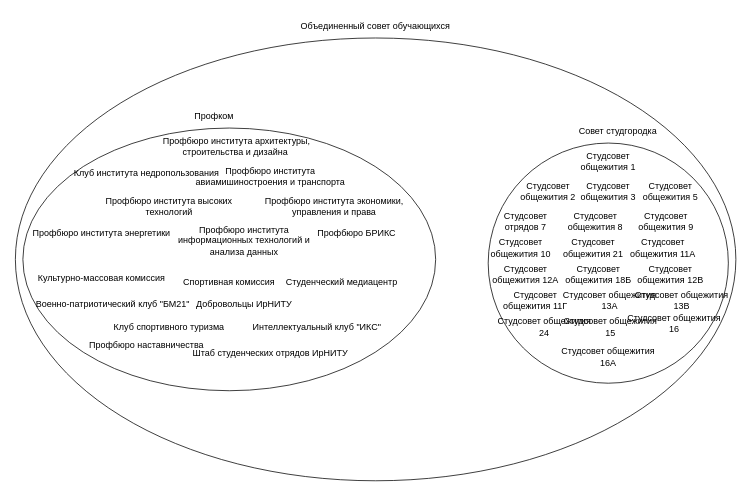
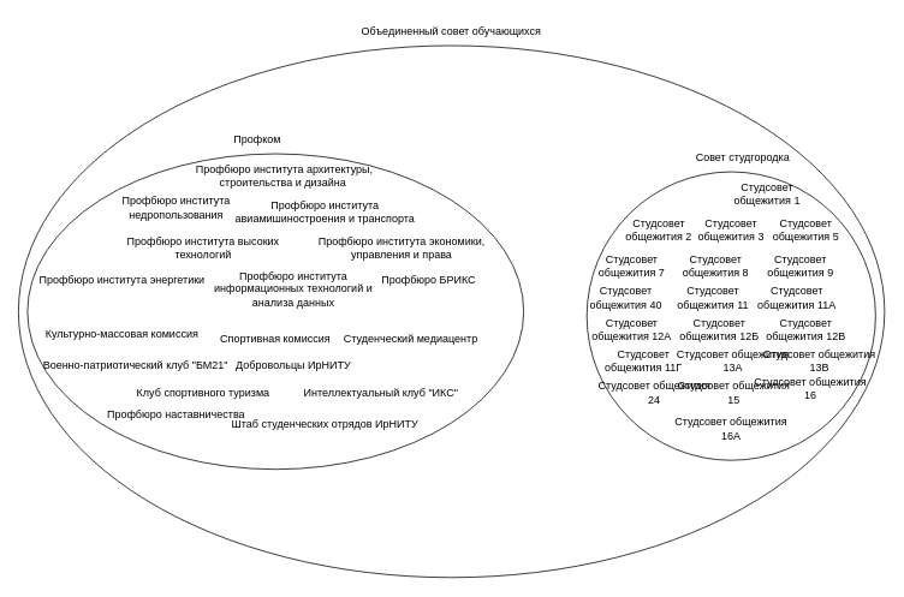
  <mxCell id="0" />
  <mxCell id="1" parent="0" />
  <mxCell id="2" value="" style="ellipse;whiteSpace=wrap;html=1;" parent="1" vertex="1"><mxGeometry y="50" width="960" height="590" as="geometry" x="20" /></mxCell>
  <mxCell id="3" value="" style="ellipse;whiteSpace=wrap;html=1;" parent="1" vertex="1"><mxGeometry x="30" y="170" width="550" height="350" as="geometry" /></mxCell>
  <mxCell id="4" value="Объединенный совет обучающихся" style="text;html=1;strokeColor=none;fillColor=none;align=center;verticalAlign=middle;whiteSpace=wrap;rounded=0;" parent="1" vertex="1"><mxGeometry x="385" y="20" width="230" height="30" as="geometry" /></mxCell>
  <mxCell id="5" value="Профком" style="text;html=1;strokeColor=none;fillColor=none;align=center;verticalAlign=middle;whiteSpace=wrap;rounded=0;" parent="1" vertex="1"><mxGeometry x="255" y="140" width="60" height="30" as="geometry" /></mxCell>
  <mxCell id="6" value="" style="ellipse;whiteSpace=wrap;html=1;aspect=fixed;" parent="1" vertex="1"><mxGeometry x="650" y="190" width="320" height="320" as="geometry" /></mxCell>
  <mxCell id="7" value="Совет студгородка" style="text;html=1;strokeColor=none;fillColor=none;align=center;verticalAlign=middle;whiteSpace=wrap;rounded=0;" parent="1" vertex="1"><mxGeometry x="763" y="160" width="120" height="30" as="geometry" /></mxCell>
- <mxCell id="8" value="Студсовет общежития 1" style="text;html=1;strokeColor=none;fillColor=none;align=center;verticalAlign=middle;whiteSpace=wrap;rounded=0;" parent="1" vertex="1"><mxGeometry x="770" y="200" width="80" height="30" as="geometry" /></mxCell>
+ <mxCell id="8" value="Студсовет общежития 1" style="text;html=1;strokeColor=none;fillColor=none;align=center;verticalAlign=middle;whiteSpace=wrap;rounded=0;" parent="1" vertex="1"><mxGeometry x="810" y="200" width="80" height="30" as="geometry" /></mxCell>
  <mxCell id="9" value="Студсовет общежития 2" style="text;html=1;strokeColor=none;fillColor=none;align=center;verticalAlign=middle;whiteSpace=wrap;rounded=0;" parent="1" vertex="1"><mxGeometry x="690" y="240" width="80" height="30" as="geometry" /></mxCell>
  <mxCell id="10" value="Профбюро института архитектуры, строительства и дизайна&amp;nbsp;" style="text;html=1;strokeColor=none;fillColor=none;align=center;verticalAlign=middle;whiteSpace=wrap;rounded=0;" parent="1" vertex="1"><mxGeometry x="210" y="175" width="210" height="40" as="geometry" /></mxCell>
- <mxCell id="11" value="Клуб института недропользования" style="text;html=1;strokeColor=none;fillColor=none;align=center;verticalAlign=middle;whiteSpace=wrap;rounded=0;" parent="1" vertex="1"><mxGeometry x="90" y="210" width="210" height="40" as="geometry" /></mxCell>
+ <mxCell id="11" value="Профбюро института недропользования" style="text;html=1;strokeColor=none;fillColor=none;align=center;verticalAlign=middle;whiteSpace=wrap;rounded=0;" parent="1" vertex="1"><mxGeometry x="90" y="210" width="210" height="40" as="geometry" /></mxCell>
  <mxCell id="12" value="Профбюро института авиамишиностроения и транспорта" style="text;html=1;strokeColor=none;fillColor=none;align=center;verticalAlign=middle;whiteSpace=wrap;rounded=0;" parent="1" vertex="1"><mxGeometry x="255" y="215" width="210" height="40" as="geometry" /></mxCell>
  <mxCell id="13" value="Профбюро института экономики, управления и права" style="text;html=1;strokeColor=none;fillColor=none;align=center;verticalAlign=middle;whiteSpace=wrap;rounded=0;" parent="1" vertex="1"><mxGeometry x="340" y="255" width="210" height="40" as="geometry" /></mxCell>
  <mxCell id="14" value="Профбюро института высоких технологий" style="text;html=1;strokeColor=none;fillColor=none;align=center;verticalAlign=middle;whiteSpace=wrap;rounded=0;" parent="1" vertex="1"><mxGeometry x="120" y="255" width="210" height="40" as="geometry" /></mxCell>
  <mxCell id="15" value="Профбюро института энергетики" style="text;html=1;strokeColor=none;fillColor=none;align=center;verticalAlign=middle;whiteSpace=wrap;rounded=0;" parent="1" vertex="1"><mxGeometry x="30" y="290" width="210" height="40" as="geometry" /></mxCell>
  <mxCell id="16" value="Профбюро института информационных технологий и анализа данных" style="text;html=1;strokeColor=none;fillColor=none;align=center;verticalAlign=middle;whiteSpace=wrap;rounded=0;" parent="1" vertex="1"><mxGeometry x="220" y="300" width="210" height="40" as="geometry" /></mxCell>
  <mxCell id="17" value="Профбюро БРИКС" style="text;html=1;strokeColor=none;fillColor=none;align=center;verticalAlign=middle;whiteSpace=wrap;rounded=0;" parent="1" vertex="1"><mxGeometry x="370" y="290" width="210" height="40" as="geometry" /></mxCell>
  <mxCell id="18" value="Культурно-массовая комиссия" style="text;html=1;strokeColor=none;fillColor=none;align=center;verticalAlign=middle;whiteSpace=wrap;rounded=0;" parent="1" vertex="1"><mxGeometry x="30" y="350" width="210" height="40" as="geometry" /></mxCell>
  <mxCell id="19" value="Студенческий медиацентр" style="text;html=1;strokeColor=none;fillColor=none;align=center;verticalAlign=middle;whiteSpace=wrap;rounded=0;" parent="1" vertex="1"><mxGeometry x="350" y="355" width="210" height="40" as="geometry" /></mxCell>
  <mxCell id="20" value="Спортивная комиссия" style="text;html=1;strokeColor=none;fillColor=none;align=center;verticalAlign=middle;whiteSpace=wrap;rounded=0;" parent="1" vertex="1"><mxGeometry x="200" y="355" width="210" height="40" as="geometry" /></mxCell>
  <mxCell id="21" value="Добровольцы ИрНИТУ" style="text;html=1;strokeColor=none;fillColor=none;align=center;verticalAlign=middle;whiteSpace=wrap;rounded=0;" parent="1" vertex="1"><mxGeometry x="220" y="385" width="210" height="40" as="geometry" /></mxCell>
  <mxCell id="22" value="Военно-патриотический клуб &quot;БМ21&quot;" style="text;html=1;strokeColor=none;fillColor=none;align=center;verticalAlign=middle;whiteSpace=wrap;rounded=0;" parent="1" vertex="1"><mxGeometry x="45" y="385" width="210" height="40" as="geometry" /></mxCell>
  <mxCell id="23" value="Интеллектуальный клуб &quot;ИКС&quot;" style="text;html=1;strokeColor=none;fillColor=none;align=center;verticalAlign=middle;whiteSpace=wrap;rounded=0;" parent="1" vertex="1"><mxGeometry x="317" y="415" width="210" height="40" as="geometry" /></mxCell>
  <mxCell id="24" value="Клуб спортивного туризма" style="text;html=1;strokeColor=none;fillColor=none;align=center;verticalAlign=middle;whiteSpace=wrap;rounded=0;" parent="1" vertex="1"><mxGeometry x="120" y="415" width="210" height="40" as="geometry" /></mxCell>
  <mxCell id="25" value="Профбюро наставничества" style="text;html=1;strokeColor=none;fillColor=none;align=center;verticalAlign=middle;whiteSpace=wrap;rounded=0;" parent="1" vertex="1"><mxGeometry x="90" y="440" width="210" height="40" as="geometry" /></mxCell>
  <mxCell id="26" value="Штаб студенческих отрядов ИрНИТУ" style="text;html=1;strokeColor=none;fillColor=none;align=center;verticalAlign=middle;whiteSpace=wrap;rounded=0;" parent="1" vertex="1"><mxGeometry x="255" y="450" width="210" height="40" as="geometry" /></mxCell>
  <mxCell id="27" value="Студсовет общежития 3" style="text;html=1;strokeColor=none;fillColor=none;align=center;verticalAlign=middle;whiteSpace=wrap;rounded=0;" vertex="1" parent="1"><mxGeometry x="770" y="240" width="80" height="30" as="geometry" /></mxCell>
  <mxCell id="28" value="Студсовет общежития 5" style="text;html=1;strokeColor=none;fillColor=none;align=center;verticalAlign=middle;whiteSpace=wrap;rounded=0;" vertex="1" parent="1"><mxGeometry x="853" y="240" width="80" height="30" as="geometry" /></mxCell>
- <mxCell id="29" value="Студсовет отрядов 7" style="text;html=1;strokeColor=none;fillColor=none;align=center;verticalAlign=middle;whiteSpace=wrap;rounded=0;" vertex="1" parent="1"><mxGeometry x="660" y="280" width="80" height="30" as="geometry" /></mxCell>
+ <mxCell id="29" value="Студсовет общежития 7" style="text;html=1;strokeColor=none;fillColor=none;align=center;verticalAlign=middle;whiteSpace=wrap;rounded=0;" vertex="1" parent="1"><mxGeometry x="660" y="280" width="80" height="30" as="geometry" /></mxCell>
  <mxCell id="30" value="Студсовет общежития 8" style="text;html=1;strokeColor=none;fillColor=none;align=center;verticalAlign=middle;whiteSpace=wrap;rounded=0;" vertex="1" parent="1"><mxGeometry x="753" y="280" width="80" height="30" as="geometry" /></mxCell>
  <mxCell id="31" value="Студсовет общежития 9" style="text;html=1;strokeColor=none;fillColor=none;align=center;verticalAlign=middle;whiteSpace=wrap;rounded=0;" vertex="1" parent="1"><mxGeometry x="847" y="280" width="80" height="30" as="geometry" /></mxCell>
- <mxCell id="32" value="Студсовет общежития 10" style="text;html=1;strokeColor=none;fillColor=none;align=center;verticalAlign=middle;whiteSpace=wrap;rounded=0;" vertex="1" parent="1"><mxGeometry x="645" y="320" width="97" height="20" as="geometry" /></mxCell>
- <mxCell id="33" value="Студсовет общежития 21" style="text;html=1;strokeColor=none;fillColor=none;align=center;verticalAlign=middle;whiteSpace=wrap;rounded=0;" vertex="1" parent="1"><mxGeometry x="740" y="315" width="100" height="30" as="geometry" /></mxCell>
+ <mxCell id="32" value="Студсовет общежития 40" style="text;html=1;strokeColor=none;fillColor=none;align=center;verticalAlign=middle;whiteSpace=wrap;rounded=0;" vertex="1" parent="1"><mxGeometry x="645" y="320" width="97" height="20" as="geometry" /></mxCell>
+ <mxCell id="33" value="Студсовет общежития 11" style="text;html=1;strokeColor=none;fillColor=none;align=center;verticalAlign=middle;whiteSpace=wrap;rounded=0;" vertex="1" parent="1"><mxGeometry x="740" y="315" width="100" height="30" as="geometry" /></mxCell>
  <mxCell id="34" value="Студсовет общежития 11А" style="text;html=1;strokeColor=none;fillColor=none;align=center;verticalAlign=middle;whiteSpace=wrap;rounded=0;" vertex="1" parent="1"><mxGeometry x="833" y="315" width="100" height="30" as="geometry" /></mxCell>
  <mxCell id="35" value="Студсовет общежития 12А" style="text;html=1;strokeColor=none;fillColor=none;align=center;verticalAlign=middle;whiteSpace=wrap;rounded=0;" vertex="1" parent="1"><mxGeometry x="650" y="350" width="100" height="30" as="geometry" /></mxCell>
- <mxCell id="36" value="Студсовет общежития 18Б" style="text;html=1;strokeColor=none;fillColor=none;align=center;verticalAlign=middle;whiteSpace=wrap;rounded=0;" vertex="1" parent="1"><mxGeometry x="747" y="350" width="100" height="30" as="geometry" /></mxCell>
+ <mxCell id="36" value="Студсовет общежития 12Б" style="text;html=1;strokeColor=none;fillColor=none;align=center;verticalAlign=middle;whiteSpace=wrap;rounded=0;" vertex="1" parent="1"><mxGeometry x="747" y="350" width="100" height="30" as="geometry" /></mxCell>
  <mxCell id="37" value="Студсовет общежития 12В" style="text;html=1;strokeColor=none;fillColor=none;align=center;verticalAlign=middle;whiteSpace=wrap;rounded=0;" vertex="1" parent="1"><mxGeometry x="843" y="350" width="100" height="30" as="geometry" /></mxCell>
  <mxCell id="38" value="Студсовет общежития 11Г" style="text;html=1;strokeColor=none;fillColor=none;align=center;verticalAlign=middle;whiteSpace=wrap;rounded=0;" vertex="1" parent="1"><mxGeometry x="663" y="385" width="100" height="30" as="geometry" /></mxCell>
  <mxCell id="39" value="Студсовет общежития 13А" style="text;html=1;strokeColor=none;fillColor=none;align=center;verticalAlign=middle;whiteSpace=wrap;rounded=0;" vertex="1" parent="1"><mxGeometry x="747" y="385" width="130" height="30" as="geometry" /></mxCell>
  <mxCell id="40" value="Студсовет общежития 13В" style="text;html=1;strokeColor=none;fillColor=none;align=center;verticalAlign=middle;whiteSpace=wrap;rounded=0;" vertex="1" parent="1"><mxGeometry x="843" y="385" width="130" height="30" as="geometry" /></mxCell>
  <mxCell id="41" value="Студсовет общежития 24" style="text;html=1;strokeColor=none;fillColor=none;align=center;verticalAlign=middle;whiteSpace=wrap;rounded=0;" vertex="1" parent="1"><mxGeometry x="660" y="420" width="130" height="30" as="geometry" /></mxCell>
  <mxCell id="42" value="Студсовет общежития 15" style="text;html=1;strokeColor=none;fillColor=none;align=center;verticalAlign=middle;whiteSpace=wrap;rounded=0;" vertex="1" parent="1"><mxGeometry x="748" y="420" width="130" height="30" as="geometry" /></mxCell>
  <mxCell id="43" value="Студсовет общежития 16" style="text;html=1;strokeColor=none;fillColor=none;align=center;verticalAlign=middle;whiteSpace=wrap;rounded=0;" vertex="1" parent="1"><mxGeometry x="833" y="415" width="130" height="30" as="geometry" /></mxCell>
  <mxCell id="44" value="Студсовет общежития 16А" style="text;html=1;strokeColor=none;fillColor=none;align=center;verticalAlign=middle;whiteSpace=wrap;rounded=0;" vertex="1" parent="1"><mxGeometry x="745" y="460" width="130" height="30" as="geometry" /></mxCell>
